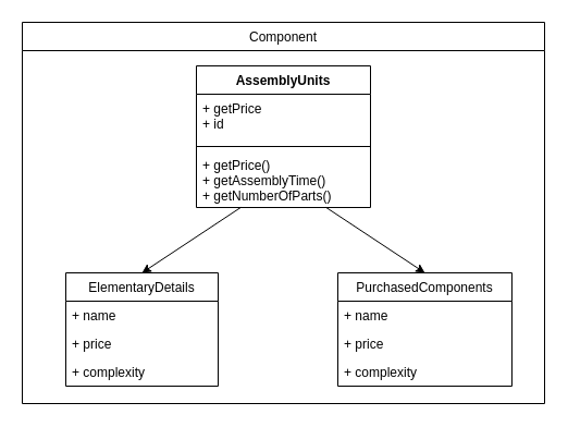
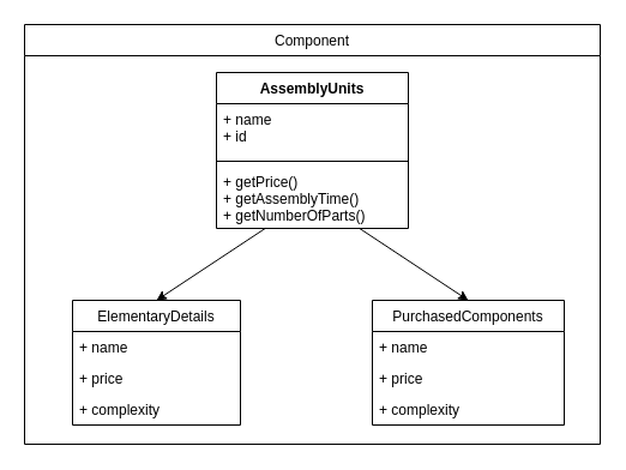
  <mxCell id="0" />
  <mxCell id="1" parent="0" />
  <mxCell id="2" value="AssemblyUnits" style="swimlane;fontStyle=1;align=center;verticalAlign=top;childLayout=stackLayout;horizontal=1;startSize=26;horizontalStack=0;resizeParent=1;resizeParentMax=0;resizeLast=0;collapsible=1;marginBottom=0;" vertex="1" parent="1"><mxGeometry x="180" y="60" width="160" height="130" as="geometry" /></mxCell>
- <mxCell id="3" value="+ getPrice&#10;+ id" style="text;strokeColor=none;fillColor=none;align=left;verticalAlign=top;spacingLeft=4;spacingRight=4;overflow=hidden;rotatable=0;points=[[0,0.5],[1,0.5]];portConstraint=eastwest;" vertex="1" parent="2"><mxGeometry y="26" width="160" height="44" as="geometry" /></mxCell>
+ <mxCell id="3" value="+ name&#10;+ id" style="text;strokeColor=none;fillColor=none;align=left;verticalAlign=top;spacingLeft=4;spacingRight=4;overflow=hidden;rotatable=0;points=[[0,0.5],[1,0.5]];portConstraint=eastwest;" vertex="1" parent="2"><mxGeometry y="26" width="160" height="44" as="geometry" /></mxCell>
  <mxCell id="4" value="" style="line;strokeWidth=1;fillColor=none;align=left;verticalAlign=middle;spacingTop=-1;spacingLeft=3;spacingRight=3;rotatable=0;labelPosition=right;points=[];portConstraint=eastwest;" vertex="1" parent="2"><mxGeometry y="70" width="160" height="8" as="geometry" /></mxCell>
  <mxCell id="5" value="+ getPrice()&#10;+ getAssemblyTime()&#10;+ getNumberOfParts()" style="text;strokeColor=none;fillColor=none;align=left;verticalAlign=top;spacingLeft=4;spacingRight=4;overflow=hidden;rotatable=0;points=[[0,0.5],[1,0.5]];portConstraint=eastwest;" vertex="1" parent="2"><mxGeometry y="78" width="160" height="52" as="geometry" /></mxCell>
  <mxCell id="6" value="PurchasedComponents" style="swimlane;fontStyle=0;childLayout=stackLayout;horizontal=1;startSize=26;fillColor=none;horizontalStack=0;resizeParent=1;resizeParentMax=0;resizeLast=0;collapsible=1;marginBottom=0;" vertex="1" parent="1"><mxGeometry x="310" y="250" width="160" height="104" as="geometry" /></mxCell>
  <mxCell id="7" value="+ name" style="text;strokeColor=none;fillColor=none;align=left;verticalAlign=top;spacingLeft=4;spacingRight=4;overflow=hidden;rotatable=0;points=[[0,0.5],[1,0.5]];portConstraint=eastwest;" vertex="1" parent="6"><mxGeometry y="26" width="160" height="26" as="geometry" /></mxCell>
  <mxCell id="8" value="+ price" style="text;strokeColor=none;fillColor=none;align=left;verticalAlign=top;spacingLeft=4;spacingRight=4;overflow=hidden;rotatable=0;points=[[0,0.5],[1,0.5]];portConstraint=eastwest;" vertex="1" parent="6"><mxGeometry y="52" width="160" height="26" as="geometry" /></mxCell>
  <mxCell id="9" value="+ сomplexity" style="text;strokeColor=none;fillColor=none;align=left;verticalAlign=top;spacingLeft=4;spacingRight=4;overflow=hidden;rotatable=0;points=[[0,0.5],[1,0.5]];portConstraint=eastwest;" vertex="1" parent="6"><mxGeometry y="78" width="160" height="26" as="geometry" /></mxCell>
  <mxCell id="10" value="ElementaryDetails" style="swimlane;fontStyle=0;childLayout=stackLayout;horizontal=1;startSize=26;fillColor=none;horizontalStack=0;resizeParent=1;resizeParentMax=0;resizeLast=0;collapsible=1;marginBottom=0;" vertex="1" parent="1"><mxGeometry x="60" y="250" width="140" height="104" as="geometry" /></mxCell>
  <mxCell id="11" value="+ name" style="text;strokeColor=none;fillColor=none;align=left;verticalAlign=top;spacingLeft=4;spacingRight=4;overflow=hidden;rotatable=0;points=[[0,0.5],[1,0.5]];portConstraint=eastwest;" vertex="1" parent="10"><mxGeometry y="26" width="140" height="26" as="geometry" /></mxCell>
  <mxCell id="12" value="+ price" style="text;strokeColor=none;fillColor=none;align=left;verticalAlign=top;spacingLeft=4;spacingRight=4;overflow=hidden;rotatable=0;points=[[0,0.5],[1,0.5]];portConstraint=eastwest;" vertex="1" parent="10"><mxGeometry y="52" width="140" height="26" as="geometry" /></mxCell>
  <mxCell id="13" value="+ сomplexity" style="text;strokeColor=none;fillColor=none;align=left;verticalAlign=top;spacingLeft=4;spacingRight=4;overflow=hidden;rotatable=0;points=[[0,0.5],[1,0.5]];portConstraint=eastwest;" vertex="1" parent="10"><mxGeometry y="78" width="140" height="26" as="geometry" /></mxCell>
  <mxCell id="14" style="edgeStyle=none;rounded=0;orthogonalLoop=1;jettySize=auto;html=1;entryX=0.5;entryY=0;entryDx=0;entryDy=0;" edge="1" parent="1" source="5" target="10"><mxGeometry relative="1" as="geometry" /></mxCell>
  <mxCell id="15" style="edgeStyle=none;rounded=0;orthogonalLoop=1;jettySize=auto;html=1;entryX=0.5;entryY=0;entryDx=0;entryDy=0;" edge="1" parent="1" source="5" target="6"><mxGeometry relative="1" as="geometry" /></mxCell>
  <mxCell id="16" value="Component" style="swimlane;fontStyle=0;childLayout=stackLayout;horizontal=1;startSize=26;fillColor=none;horizontalStack=0;resizeParent=1;resizeParentMax=0;resizeLast=0;collapsible=1;marginBottom=0;" vertex="1" parent="1"><mxGeometry x="20" y="20" width="480" height="350" as="geometry" /></mxCell>
